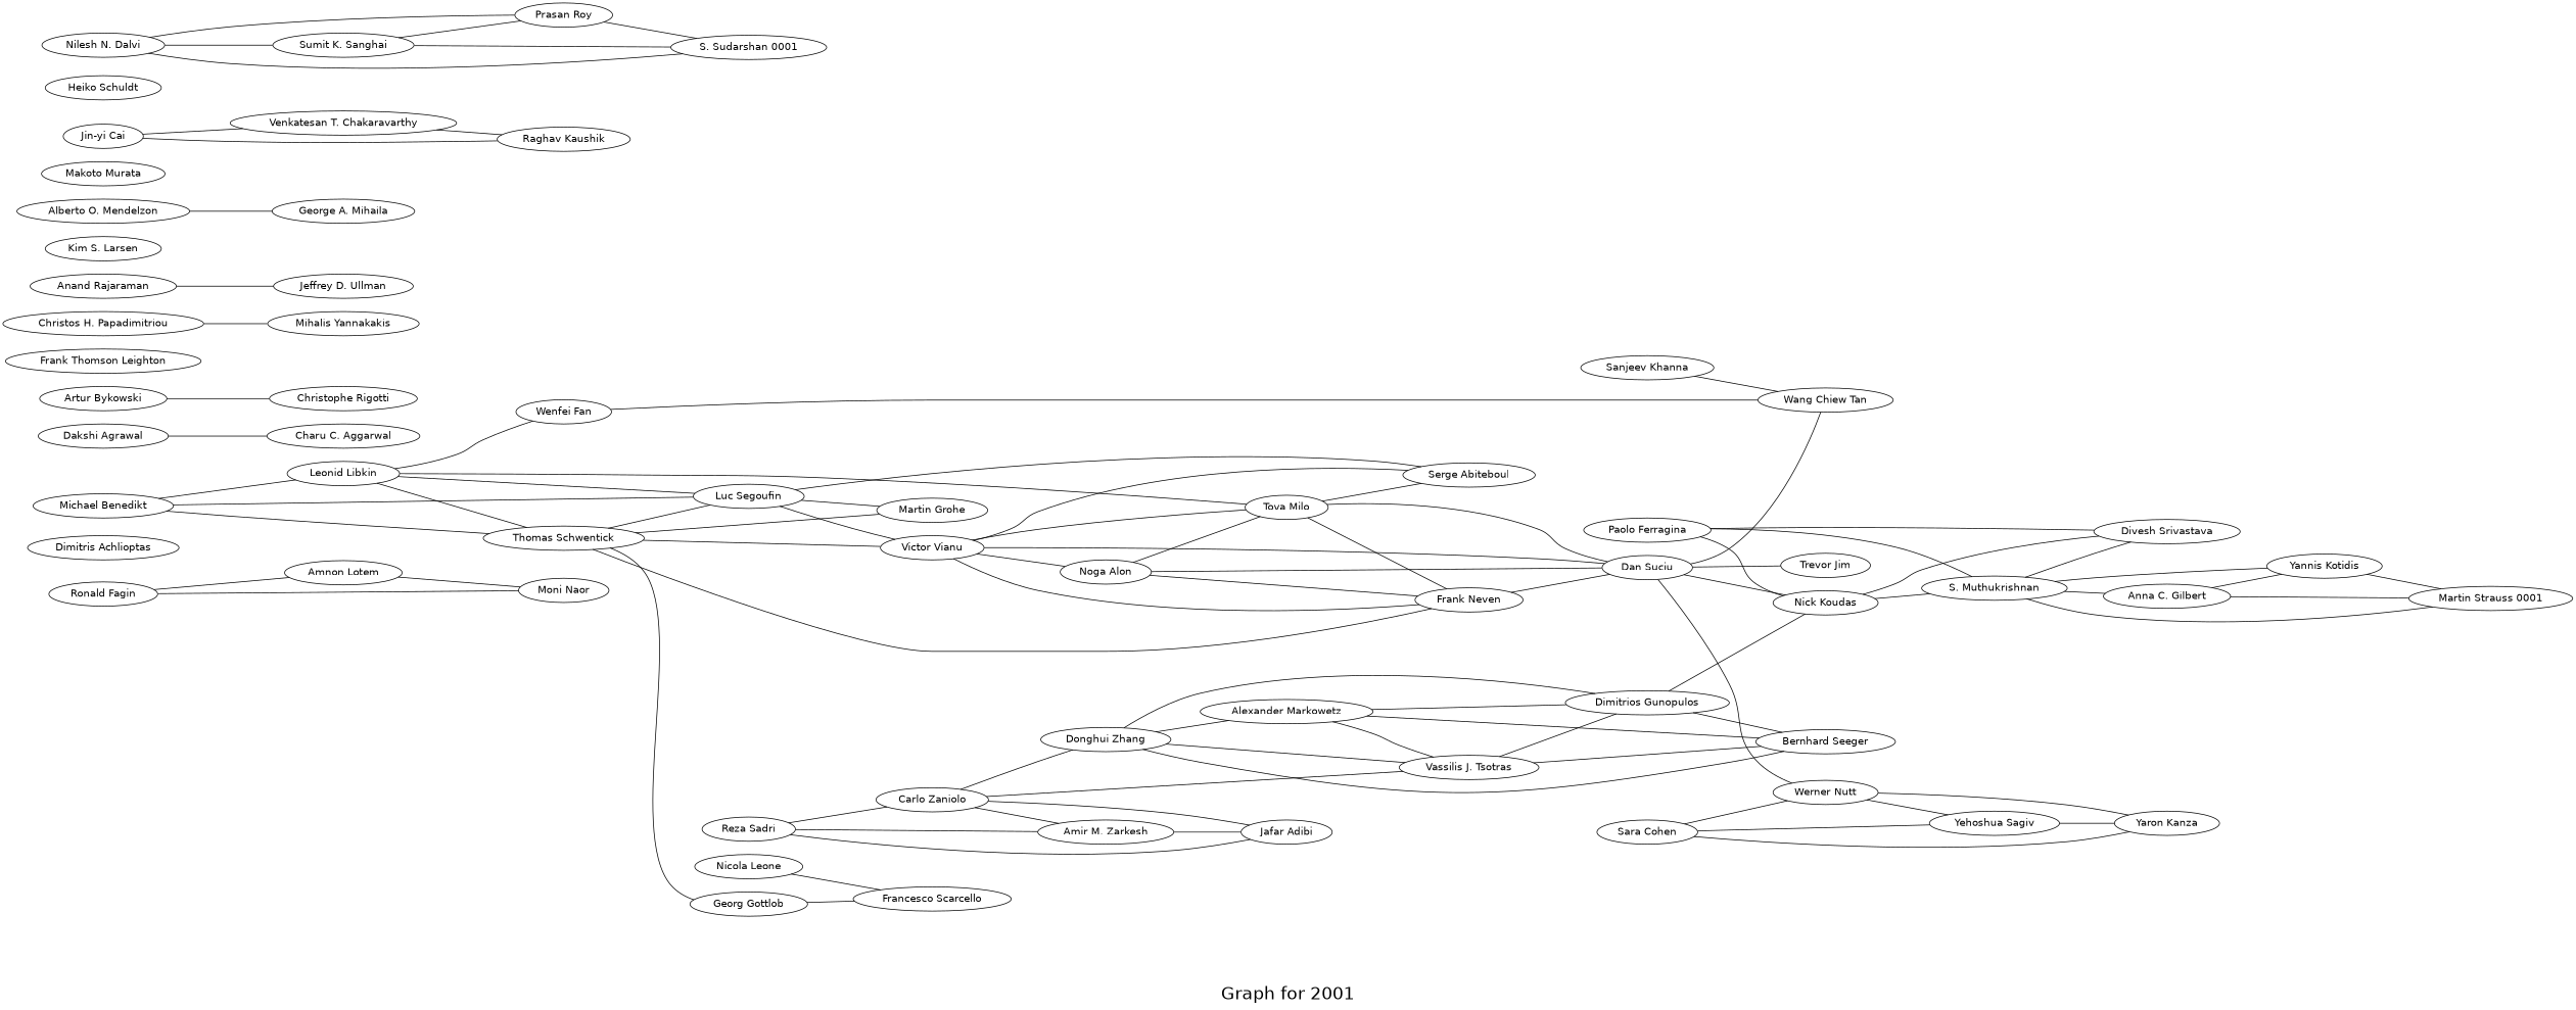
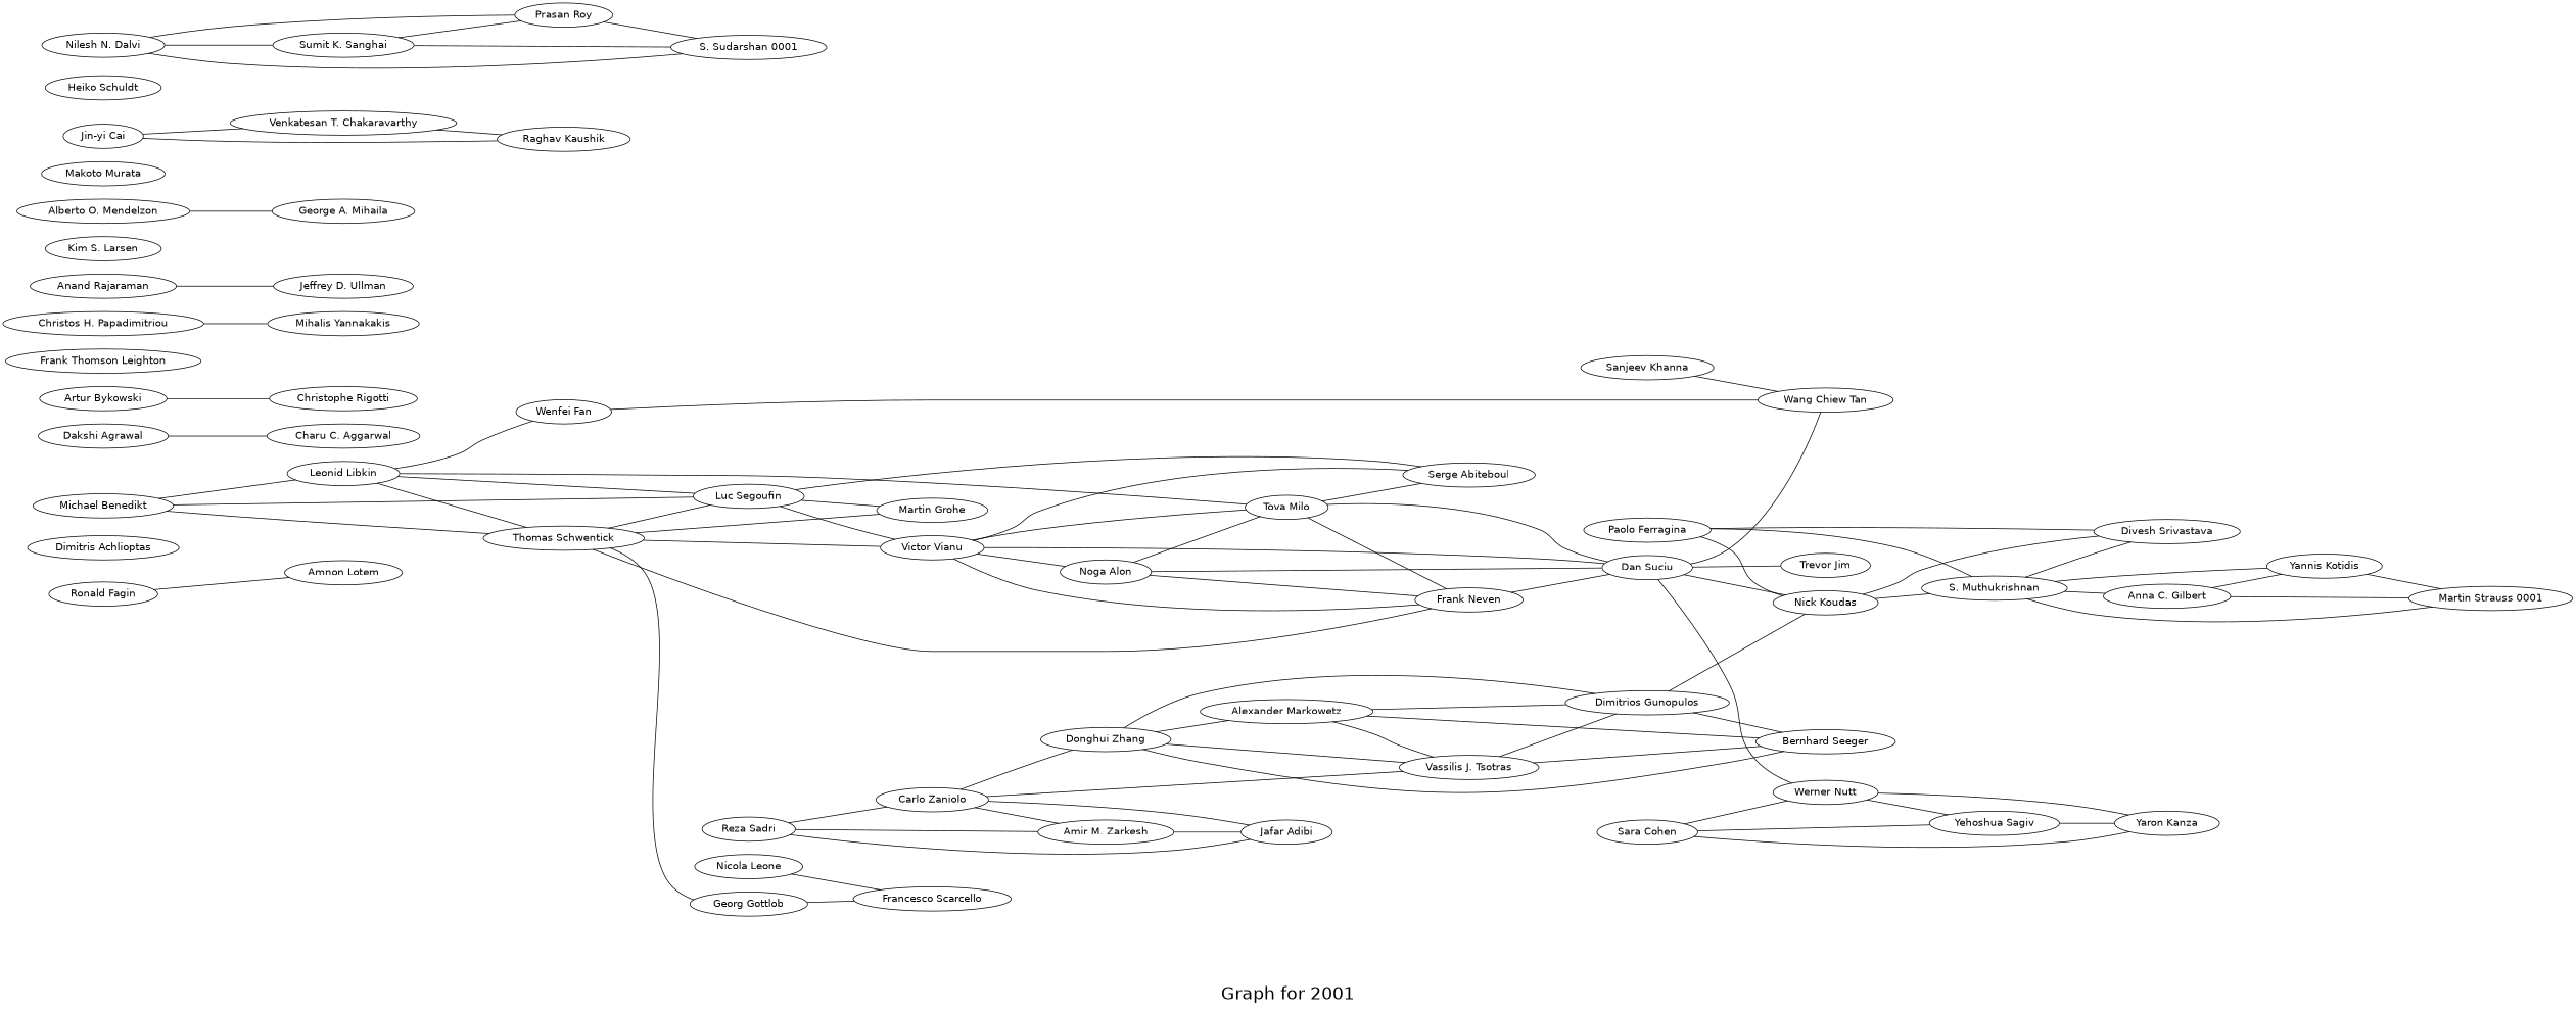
  graph {
    fontname="DejaVu Sans"
    fontsize=24
    label="\nGraph for 2001\n"
    rankdir=LR
    splines=true
    node [fontname="DejaVu Sans" shape=ellipse]
    edge [fontname="DejaVu Sans"]
    n1 [height=0.3 label="Ronald Fagin" width=0.3]
    n2 [height=0.3 label="Amnon Lotem" width=0.3]
-   n3 [height=0.3 label="Moni Naor" width=0.3]
    n4 [height=0.3 label="Dimitris Achlioptas" width=0.3]
    n5 [height=0.3 label="Michael Benedikt" width=0.3]
    n6 [height=0.3 label="Leonid Libkin" width=0.3]
    n7 [height=0.3 label="Thomas Schwentick" width=0.3]
    n8 [height=0.3 label="Luc Segoufin" width=0.3]
    n9 [height=0.3 label="Tova Milo" width=0.3]
    n10 [height=0.3 label="Wenfei Fan" width=0.3]
    n11 [height=0.3 label="Victor Vianu" width=0.3]
    n12 [height=0.3 label="Frank Neven" width=0.3]
    n13 [height=0.3 label="Georg Gottlob" width=0.3]
    n14 [height=0.3 label="Martin Grohe" width=0.3]
    n15 [height=0.3 label="Serge Abiteboul" width=0.3]
    n16 [height=0.3 label="Dan Suciu" width=0.3]
    n17 [height=0.3 label="Wang Chiew Tan" width=0.3]
    n18 [height=0.3 label="Noga Alon" width=0.3]
    n19 [height=0.3 label="Francesco Scarcello" width=0.3]
    n20 [height=0.3 label="Dakshi Agrawal" width=0.3]
    n21 [height=0.3 label="Charu C. Aggarwal" width=0.3]
    n22 [height=0.3 label="Artur Bykowski" width=0.3]
    n23 [height=0.3 label="Christophe Rigotti" width=0.3]
    n24 [height=0.3 label="Frank Thomson Leighton" width=0.3]
    n25 [height=0.3 label="Nick Koudas" width=0.3]
    n26 [height=0.3 label="Trevor Jim" width=0.3]
    n27 [height=0.3 label="Werner Nutt" width=0.3]
    n28 [height=0.3 label="Reza Sadri" width=0.3]
    n29 [height=0.3 label="Carlo Zaniolo" width=0.3]
    n30 [height=0.3 label="Amir M. Zarkesh" width=0.3]
    n31 [height=0.3 label="Jafar Adibi" width=0.3]
    n32 [height=0.3 label="Donghui Zhang" width=0.3]
    n33 [height=0.3 label="Vassilis J. Tsotras" width=0.3]
    n34 [height=0.3 label="Alexander Markowetz" width=0.3]
    n35 [height=0.3 label="Dimitrios Gunopulos" width=0.3]
    n36 [height=0.3 label="Bernhard Seeger" width=0.3]
    n37 [height=0.3 label="Christos H. Papadimitriou" width=0.3]
    n38 [height=0.3 label="Mihalis Yannakakis" width=0.3]
    n39 [height=0.3 label="S. Muthukrishnan" width=0.3]
    n40 [height=0.3 label="Divesh Srivastava" width=0.3]
    n41 [height=0.3 label="Yehoshua Sagiv" width=0.3]
    n42 [height=0.3 label="Yaron Kanza" width=0.3]
    n43 [height=0.3 label="Nicola Leone" width=0.3]
    n44 [height=0.3 label="Anand Rajaraman" width=0.3]
    n45 [height=0.3 label="Jeffrey D. Ullman" width=0.3]
    n46 [height=0.3 label="Paolo Ferragina" width=0.3]
    n47 [height=0.3 label="Anna C. Gilbert" width=0.3]
    n48 [height=0.3 label="Yannis Kotidis" width=0.3]
    n49 [height=0.3 label="Martin Strauss 0001" width=0.3]
    n50 [height=0.3 label="Kim S. Larsen" width=0.3]
    n51 [height=0.3 label="Alberto O. Mendelzon" width=0.3]
    n52 [height=0.3 label="George A. Mihaila" width=0.3]
    n53 [height=0.3 label="Makoto Murata" width=0.3]
    n54 [height=0.3 label="Jin-yi Cai" width=0.3]
    n55 [height=0.3 label="Venkatesan T. Chakaravarthy" width=0.3]
    n56 [height=0.3 label="Raghav Kaushik" width=0.3]
    n57 [height=0.3 label="Sara Cohen" width=0.3]
    n58 [height=0.3 label="Heiko Schuldt" width=0.3]
    n59 [height=0.3 label="Sanjeev Khanna" width=0.3]
    n60 [height=0.3 label="Nilesh N. Dalvi" width=0.3]
    n61 [height=0.3 label="Sumit K. Sanghai" width=0.3]
    n62 [height=0.3 label="Prasan Roy" width=0.3]
    n63 [height=0.3 label="S. Sudarshan 0001" width=0.3]
    n1 -- n2
-   n1 -- n3
-   n2 -- n3
    n5 -- n6
    n5 -- n7
    n5 -- n8
    n6 -- n7
    n6 -- n8
    n6 -- n9
    n6 -- n10
    n7 -- n8
    n7 -- n11
    n7 -- n12
    n7 -- n13
    n7 -- n14
    n8 -- n11
    n8 -- n14
    n8 -- n15
    n9 -- n12
    n9 -- n15
    n9 -- n16
    n10 -- n17
    n11 -- n9
    n11 -- n12
    n11 -- n15
    n11 -- n16
    n11 -- n18
    n12 -- n16
    n13 -- n19
    n16 -- n17
    n16 -- n25
    n16 -- n26
    n16 -- n27
    n18 -- n9
    n18 -- n12
    n18 -- n16
    n20 -- n21
    n22 -- n23
    n25 -- n39
    n25 -- n40
    n27 -- n41
    n27 -- n42
    n28 -- n29
    n28 -- n30
    n28 -- n31
    n29 -- n30
    n29 -- n31
    n29 -- n32
    n29 -- n33
    n30 -- n31
    n32 -- n33
    n32 -- n34
    n32 -- n35
    n32 -- n36
    n33 -- n35
    n33 -- n36
    n34 -- n33
    n34 -- n35
    n34 -- n36
    n35 -- n25
    n35 -- n36
    n37 -- n38
    n39 -- n40
    n39 -- n47
    n39 -- n48
    n39 -- n49
    n41 -- n42
    n43 -- n19
    n44 -- n45
    n46 -- n25
    n46 -- n39
    n46 -- n40
    n47 -- n48
    n47 -- n49
    n48 -- n49
    n51 -- n52
    n54 -- n55
    n54 -- n56
    n55 -- n56
    n57 -- n27
    n57 -- n41
    n57 -- n42
    n59 -- n17
    n60 -- n61
    n60 -- n62
    n60 -- n63
    n61 -- n62
    n61 -- n63
    n62 -- n63
  }
